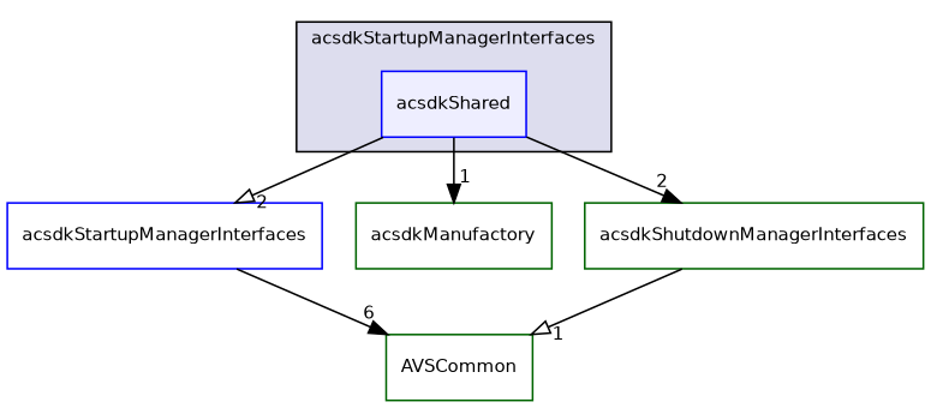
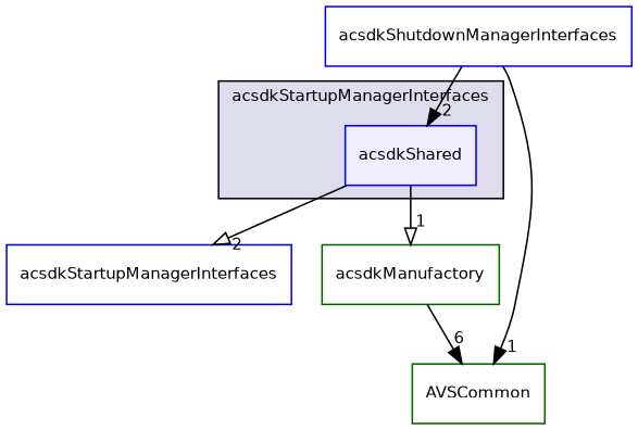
  digraph {
    compound=true
    node [color=darkgreen fillcolor=white fontname=Helvetica fontsize=10 shape=box style=filled]
    edge [arrowhead=normal headlabel=2 labeldistance=1.5 labelfontname=Helvetica labelfontsize=10]
    n1 [color=blue fillcolor="#eeeeff" label=acsdkShared pencolor=black]
    n2 [color=blue label=acsdkStartupManagerInterfaces]
    n3 [label=acsdkManufactory]
-   n4 [label=acsdkShutdownManagerInterfaces]
+   n4 [color=blue label=acsdkShutdownManagerInterfaces]
    n5 [label=AVSCommon]
    subgraph cluster_1 {
      bgcolor="#ddddee"
      fontname=Helvetica
      fontsize=10
      label=acsdkStartupManagerInterfaces
      pencolor=black
      n1
    }
    n1 -> n2 [arrowhead=onormal]
-   n1 -> n3 [headlabel=1]
-   n1 -> n4
-   n2 -> n5 [headlabel=6]
-   n4 -> n5 [arrowhead=onormal headlabel=1]
+   n1 -> n3 [arrowhead=onormal headlabel=1]
+   n4 -> n1
+   n3 -> n5 [headlabel=6]
+   n4 -> n5 [headlabel=1]
  }
